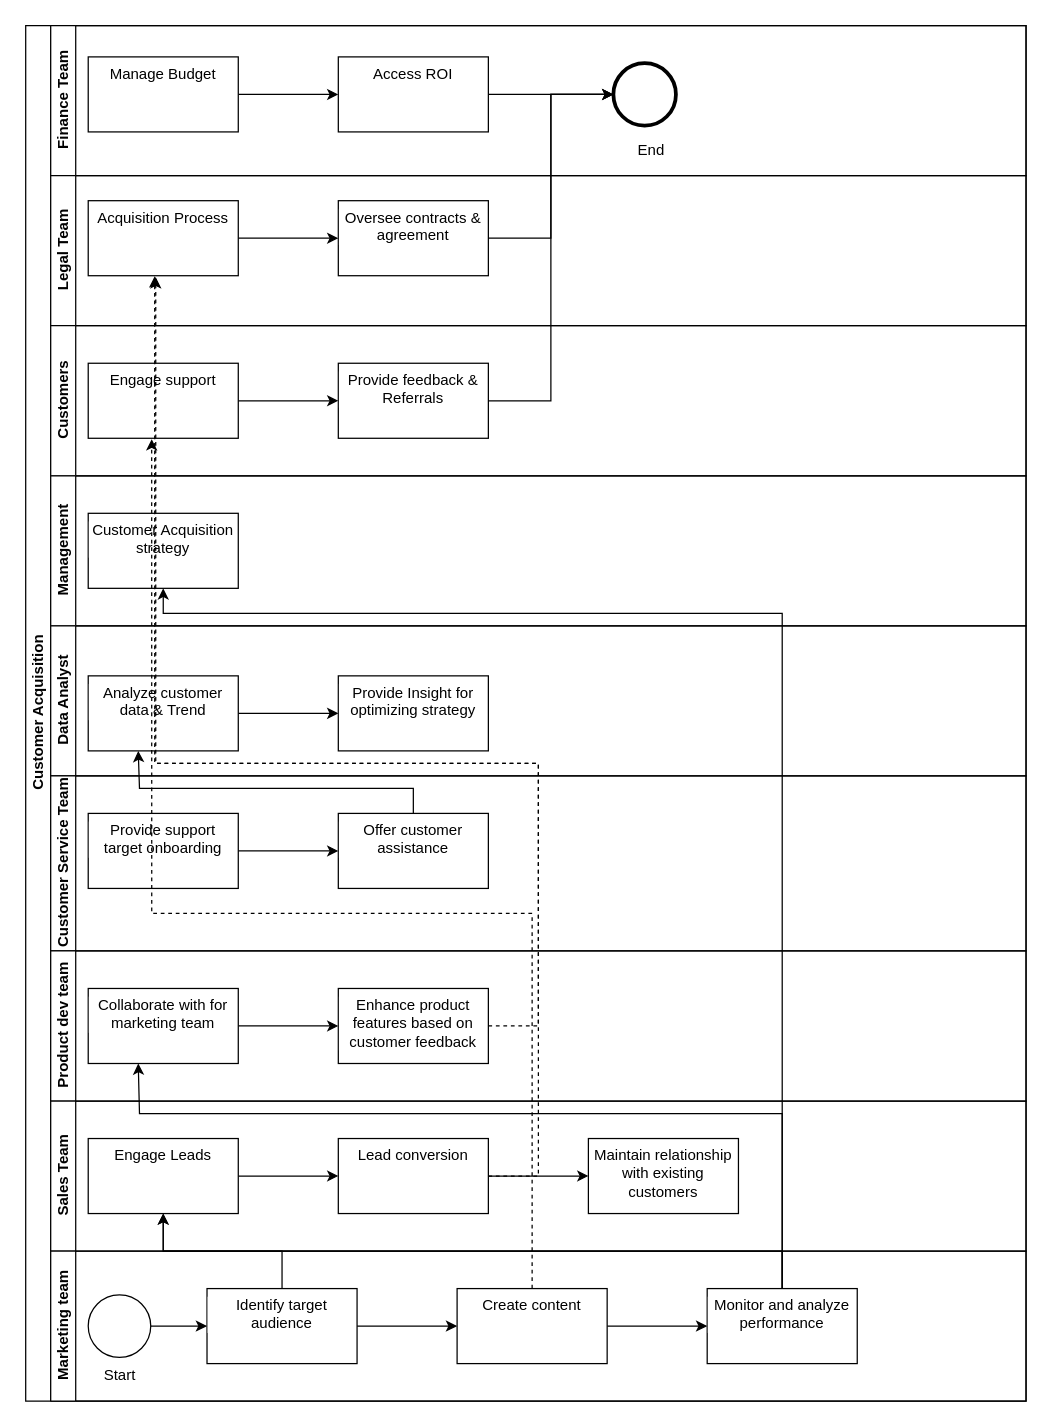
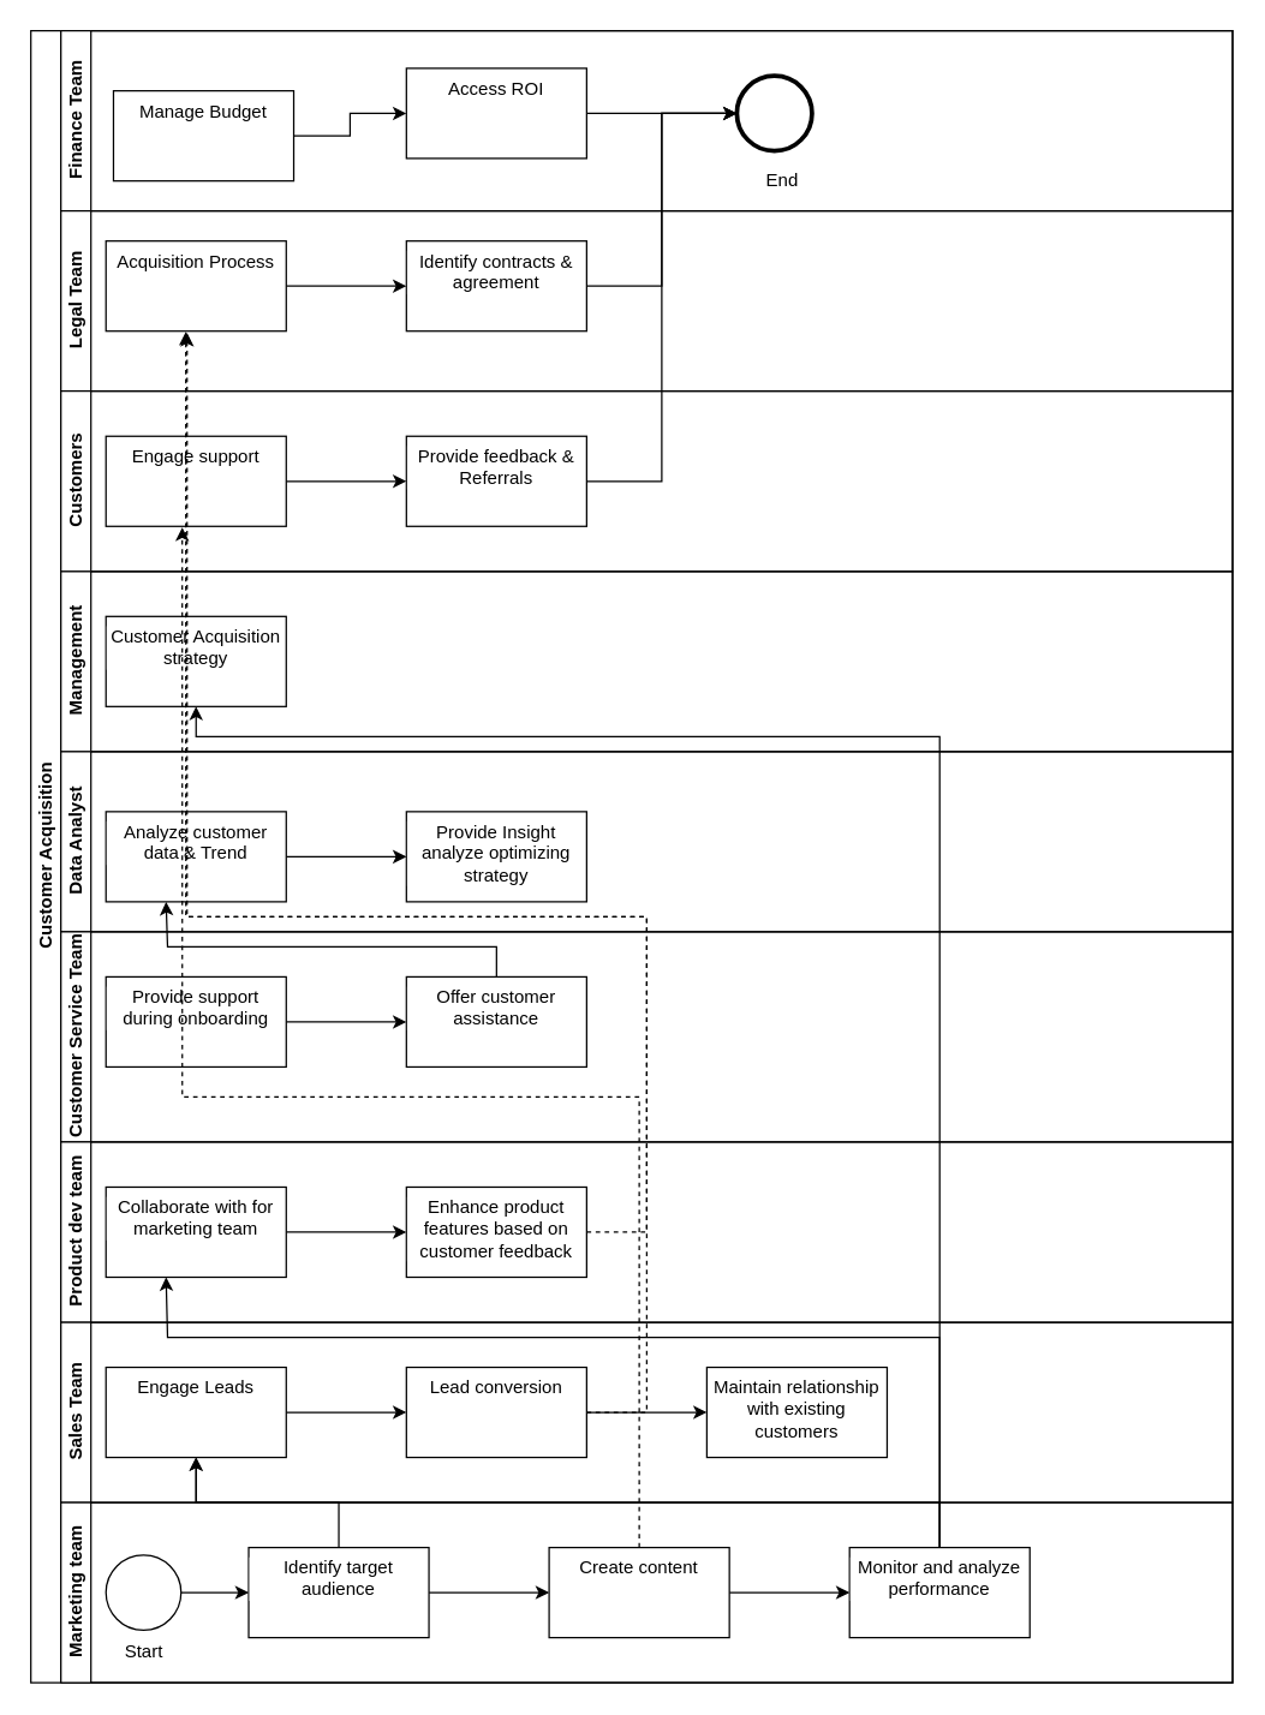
  <mxCell id="0" />
  <mxCell id="1" parent="0" />
  <mxCell id="2" value="Customer Acquisition" style="swimlane;html=1;childLayout=stackLayout;resizeParent=1;resizeParentMax=0;horizontal=0;startSize=20;horizontalStack=0;" parent="1" vertex="1"><mxGeometry x="20" y="20" width="800" height="1100" as="geometry" /></mxCell>
  <mxCell id="3" value="Finance Team" style="swimlane;html=1;startSize=20;horizontal=0;" parent="2" vertex="1"><mxGeometry x="20" width="780" height="120" as="geometry" /></mxCell>
  <mxCell id="4" value="" style="edgeStyle=orthogonalEdgeStyle;rounded=0;orthogonalLoop=1;jettySize=auto;html=1;" parent="3" source="5" target="7" edge="1"><mxGeometry relative="1" as="geometry" /></mxCell>
- <mxCell id="5" value="Manage Budget" style="whiteSpace=wrap;html=1;verticalAlign=top;labelBackgroundColor=#ffffff;" parent="3" vertex="1"><mxGeometry x="30" y="25" width="120" height="60" as="geometry" /></mxCell>
+ <mxCell id="5" value="Manage Budget" style="whiteSpace=wrap;html=1;verticalAlign=top;labelBackgroundColor=#ffffff;" parent="3" vertex="1"><mxGeometry x="35" y="40" width="120" height="60" as="geometry" /></mxCell>
  <mxCell id="6" style="edgeStyle=orthogonalEdgeStyle;rounded=0;orthogonalLoop=1;jettySize=auto;html=1;entryX=0;entryY=0.5;entryDx=0;entryDy=0;entryPerimeter=0;" parent="3" source="7" target="8" edge="1"><mxGeometry relative="1" as="geometry" /></mxCell>
  <mxCell id="7" value="Access ROI" style="whiteSpace=wrap;html=1;verticalAlign=top;labelBackgroundColor=#ffffff;" parent="3" vertex="1"><mxGeometry x="230" y="25" width="120" height="60" as="geometry" /></mxCell>
  <mxCell id="8" value="" style="points=[[0.145,0.145,0],[0.5,0,0],[0.855,0.145,0],[1,0.5,0],[0.855,0.855,0],[0.5,1,0],[0.145,0.855,0],[0,0.5,0]];shape=mxgraph.bpmn.event;html=1;verticalLabelPosition=bottom;labelBackgroundColor=#ffffff;verticalAlign=top;align=center;perimeter=ellipsePerimeter;outlineConnect=0;aspect=fixed;outline=end;symbol=terminate2;" parent="3" vertex="1"><mxGeometry x="450" y="30" width="50" height="50" as="geometry" /></mxCell>
  <mxCell id="9" value="End" style="text;html=1;align=center;verticalAlign=middle;resizable=0;points=[];autosize=1;strokeColor=none;fillColor=none;" parent="3" vertex="1"><mxGeometry x="460" y="85" width="40" height="30" as="geometry" /></mxCell>
  <mxCell id="10" value="Legal Team" style="swimlane;html=1;startSize=20;horizontal=0;" parent="2" vertex="1"><mxGeometry x="20" y="120" width="780" height="120" as="geometry" /></mxCell>
  <mxCell id="11" value="" style="edgeStyle=orthogonalEdgeStyle;rounded=0;orthogonalLoop=1;jettySize=auto;html=1;" parent="10" source="12" target="13" edge="1"><mxGeometry relative="1" as="geometry" /></mxCell>
  <mxCell id="12" value="Acquisition Process" style="whiteSpace=wrap;html=1;verticalAlign=top;labelBackgroundColor=#ffffff;" parent="10" vertex="1"><mxGeometry x="30" y="20" width="120" height="60" as="geometry" /></mxCell>
- <mxCell id="13" value="Oversee contracts &amp;amp; agreement" style="whiteSpace=wrap;html=1;verticalAlign=top;labelBackgroundColor=#ffffff;" parent="10" vertex="1"><mxGeometry x="230" y="20" width="120" height="60" as="geometry" /></mxCell>
+ <mxCell id="13" value="Identify contracts &amp;amp; agreement" style="whiteSpace=wrap;html=1;verticalAlign=top;labelBackgroundColor=#ffffff;" parent="10" vertex="1"><mxGeometry x="230" y="20" width="120" height="60" as="geometry" /></mxCell>
  <mxCell id="14" value="Customers" style="swimlane;html=1;startSize=20;horizontal=0;" parent="2" vertex="1"><mxGeometry x="20" y="240" width="780" height="120" as="geometry" /></mxCell>
  <mxCell id="15" value="" style="edgeStyle=orthogonalEdgeStyle;rounded=0;orthogonalLoop=1;jettySize=auto;html=1;" parent="14" source="16" target="17" edge="1"><mxGeometry relative="1" as="geometry" /></mxCell>
  <mxCell id="16" value="Engage support" style="whiteSpace=wrap;html=1;verticalAlign=top;labelBackgroundColor=#ffffff;" parent="14" vertex="1"><mxGeometry x="30" y="30" width="120" height="60" as="geometry" /></mxCell>
  <mxCell id="17" value="Provide feedback &amp;amp; Referrals" style="whiteSpace=wrap;html=1;verticalAlign=top;labelBackgroundColor=#ffffff;" parent="14" vertex="1"><mxGeometry x="230" y="30" width="120" height="60" as="geometry" /></mxCell>
  <mxCell id="18" value="Management" style="swimlane;html=1;startSize=20;horizontal=0;" parent="2" vertex="1"><mxGeometry x="20" y="360" width="780" height="120" as="geometry" /></mxCell>
  <mxCell id="19" value="Customer Acquisition strategy" style="whiteSpace=wrap;html=1;verticalAlign=top;labelBackgroundColor=#ffffff;" parent="18" vertex="1"><mxGeometry x="30" y="30" width="120" height="60" as="geometry" /></mxCell>
  <mxCell id="20" value="Data Analyst" style="swimlane;html=1;startSize=20;horizontal=0;" parent="2" vertex="1"><mxGeometry x="20" y="480" width="780" height="120" as="geometry" /></mxCell>
  <mxCell id="21" value="" style="edgeStyle=orthogonalEdgeStyle;rounded=0;orthogonalLoop=1;jettySize=auto;html=1;" parent="20" source="22" target="23" edge="1"><mxGeometry relative="1" as="geometry" /></mxCell>
  <mxCell id="22" value="Analyze customer data &amp;amp; Trend" style="whiteSpace=wrap;html=1;verticalAlign=top;labelBackgroundColor=#ffffff;" parent="20" vertex="1"><mxGeometry x="30" y="40" width="120" height="60" as="geometry" /></mxCell>
- <mxCell id="23" value="Provide Insight for optimizing strategy" style="whiteSpace=wrap;html=1;verticalAlign=top;labelBackgroundColor=#ffffff;" parent="20" vertex="1"><mxGeometry x="230" y="40" width="120" height="60" as="geometry" /></mxCell>
+ <mxCell id="23" value="Provide Insight analyze optimizing strategy" style="whiteSpace=wrap;html=1;verticalAlign=top;labelBackgroundColor=#ffffff;" parent="20" vertex="1"><mxGeometry x="230" y="40" width="120" height="60" as="geometry" /></mxCell>
  <mxCell id="24" value="Customer Service Team" style="swimlane;html=1;startSize=20;horizontal=0;" parent="2" vertex="1"><mxGeometry x="20" y="600" width="780" height="140" as="geometry" /></mxCell>
  <mxCell id="25" value="" style="edgeStyle=orthogonalEdgeStyle;rounded=0;orthogonalLoop=1;jettySize=auto;html=1;" parent="24" source="26" target="28" edge="1"><mxGeometry relative="1" as="geometry" /></mxCell>
- <mxCell id="26" value="Provide support target onboarding" style="whiteSpace=wrap;html=1;verticalAlign=top;labelBackgroundColor=#ffffff;" parent="24" vertex="1"><mxGeometry x="30" y="30" width="120" height="60" as="geometry" /></mxCell>
+ <mxCell id="26" value="Provide support during onboarding" style="whiteSpace=wrap;html=1;verticalAlign=top;labelBackgroundColor=#ffffff;" parent="24" vertex="1"><mxGeometry x="30" y="30" width="120" height="60" as="geometry" /></mxCell>
  <mxCell id="27" style="edgeStyle=orthogonalEdgeStyle;rounded=0;orthogonalLoop=1;jettySize=auto;html=1;" parent="24" source="28" edge="1"><mxGeometry relative="1" as="geometry"><mxPoint x="70" y="-20" as="targetPoint" /><Array as="points"><mxPoint x="290" y="10" /><mxPoint x="71" y="10" /></Array></mxGeometry></mxCell>
  <mxCell id="28" value="Offer customer assistance" style="whiteSpace=wrap;html=1;verticalAlign=top;labelBackgroundColor=#ffffff;" parent="24" vertex="1"><mxGeometry x="230" y="30" width="120" height="60" as="geometry" /></mxCell>
  <mxCell id="29" value="Product dev team" style="swimlane;html=1;startSize=20;horizontal=0;" parent="2" vertex="1"><mxGeometry x="20" y="740" width="780" height="120" as="geometry" /></mxCell>
  <mxCell id="30" value="" style="edgeStyle=orthogonalEdgeStyle;rounded=0;orthogonalLoop=1;jettySize=auto;html=1;" parent="29" source="31" target="32" edge="1"><mxGeometry relative="1" as="geometry" /></mxCell>
  <mxCell id="31" value="Collaborate with for marketing team" style="whiteSpace=wrap;html=1;verticalAlign=top;labelBackgroundColor=#ffffff;" parent="29" vertex="1"><mxGeometry x="30" y="30" width="120" height="60" as="geometry" /></mxCell>
  <mxCell id="32" value="Enhance product features based on customer feedback" style="whiteSpace=wrap;html=1;verticalAlign=top;labelBackgroundColor=#ffffff;" parent="29" vertex="1"><mxGeometry x="230" y="30" width="120" height="60" as="geometry" /></mxCell>
  <mxCell id="33" value="Sales Team" style="swimlane;html=1;startSize=20;horizontal=0;" parent="2" vertex="1"><mxGeometry x="20" y="860" width="780" height="120" as="geometry" /></mxCell>
  <mxCell id="34" value="" style="edgeStyle=orthogonalEdgeStyle;rounded=0;orthogonalLoop=1;jettySize=auto;html=1;" parent="33" source="35" target="37" edge="1"><mxGeometry relative="1" as="geometry" /></mxCell>
  <mxCell id="35" value="Engage Leads" style="whiteSpace=wrap;html=1;verticalAlign=top;labelBackgroundColor=#ffffff;" parent="33" vertex="1"><mxGeometry x="30" y="30" width="120" height="60" as="geometry" /></mxCell>
  <mxCell id="36" value="" style="edgeStyle=orthogonalEdgeStyle;rounded=0;orthogonalLoop=1;jettySize=auto;html=1;" parent="33" source="37" target="38" edge="1"><mxGeometry relative="1" as="geometry" /></mxCell>
  <mxCell id="37" value="Lead conversion" style="whiteSpace=wrap;html=1;verticalAlign=top;labelBackgroundColor=#ffffff;" parent="33" vertex="1"><mxGeometry x="230" y="30" width="120" height="60" as="geometry" /></mxCell>
  <mxCell id="38" value="Maintain relationship with existing customers" style="whiteSpace=wrap;html=1;verticalAlign=top;labelBackgroundColor=#ffffff;" parent="33" vertex="1"><mxGeometry x="430" y="30" width="120" height="60" as="geometry" /></mxCell>
  <mxCell id="39" value="Marketing team" style="swimlane;html=1;startSize=20;horizontal=0;" parent="2" vertex="1"><mxGeometry x="20" y="980" width="780" height="120" as="geometry" /></mxCell>
  <mxCell id="40" value="" style="edgeStyle=orthogonalEdgeStyle;rounded=0;orthogonalLoop=1;jettySize=auto;html=1;" parent="39" source="41" target="43" edge="1"><mxGeometry relative="1" as="geometry" /></mxCell>
  <mxCell id="41" value="" style="points=[[0.145,0.145,0],[0.5,0,0],[0.855,0.145,0],[1,0.5,0],[0.855,0.855,0],[0.5,1,0],[0.145,0.855,0],[0,0.5,0]];shape=mxgraph.bpmn.event;html=1;verticalLabelPosition=bottom;labelBackgroundColor=#ffffff;verticalAlign=top;align=center;perimeter=ellipsePerimeter;outlineConnect=0;aspect=fixed;outline=standard;symbol=general;" parent="39" vertex="1"><mxGeometry x="30" y="35" width="50" height="50" as="geometry" /></mxCell>
  <mxCell id="42" value="" style="edgeStyle=orthogonalEdgeStyle;rounded=0;orthogonalLoop=1;jettySize=auto;html=1;" parent="39" source="43" target="45" edge="1"><mxGeometry relative="1" as="geometry" /></mxCell>
  <mxCell id="43" value="Identify target audience" style="whiteSpace=wrap;html=1;verticalAlign=top;labelBackgroundColor=#ffffff;" parent="39" vertex="1"><mxGeometry x="125" y="30" width="120" height="60" as="geometry" /></mxCell>
  <mxCell id="44" value="" style="edgeStyle=orthogonalEdgeStyle;rounded=0;orthogonalLoop=1;jettySize=auto;html=1;" parent="39" source="45" target="47" edge="1"><mxGeometry relative="1" as="geometry" /></mxCell>
  <mxCell id="45" value="Create content" style="whiteSpace=wrap;html=1;verticalAlign=top;labelBackgroundColor=#ffffff;" parent="39" vertex="1"><mxGeometry x="325" y="30" width="120" height="60" as="geometry" /></mxCell>
  <mxCell id="46" style="edgeStyle=orthogonalEdgeStyle;rounded=0;orthogonalLoop=1;jettySize=auto;html=1;" parent="39" source="47" edge="1"><mxGeometry relative="1" as="geometry"><mxPoint x="70" y="-150" as="targetPoint" /><Array as="points"><mxPoint x="585" y="-110" /><mxPoint x="71" y="-110" /></Array></mxGeometry></mxCell>
  <mxCell id="47" value="Monitor and analyze performance" style="whiteSpace=wrap;html=1;verticalAlign=top;labelBackgroundColor=#ffffff;" parent="39" vertex="1"><mxGeometry x="525" y="30" width="120" height="60" as="geometry" /></mxCell>
  <mxCell id="48" value="Start" style="text;html=1;align=center;verticalAlign=middle;resizable=0;points=[];autosize=1;strokeColor=none;fillColor=none;" parent="39" vertex="1"><mxGeometry x="30" y="85" width="50" height="30" as="geometry" /></mxCell>
  <mxCell id="49" value="" style="edgeStyle=orthogonalEdgeStyle;rounded=0;orthogonalLoop=1;jettySize=auto;html=1;" parent="2" source="43" target="35" edge="1"><mxGeometry relative="1" as="geometry" /></mxCell>
  <mxCell id="50" style="edgeStyle=orthogonalEdgeStyle;rounded=0;orthogonalLoop=1;jettySize=auto;html=1;entryX=0.5;entryY=1;entryDx=0;entryDy=0;" parent="2" source="47" target="35" edge="1"><mxGeometry relative="1" as="geometry"><Array as="points"><mxPoint x="605" y="980" /><mxPoint x="110" y="980" /></Array></mxGeometry></mxCell>
  <mxCell id="51" style="edgeStyle=orthogonalEdgeStyle;rounded=0;orthogonalLoop=1;jettySize=auto;html=1;entryX=0.5;entryY=1;entryDx=0;entryDy=0;" parent="2" source="47" target="19" edge="1"><mxGeometry relative="1" as="geometry"><Array as="points"><mxPoint x="605" y="470" /><mxPoint x="110" y="470" /></Array></mxGeometry></mxCell>
  <mxCell id="52" style="edgeStyle=orthogonalEdgeStyle;rounded=0;orthogonalLoop=1;jettySize=auto;html=1;entryX=0.423;entryY=1.013;entryDx=0;entryDy=0;entryPerimeter=0;dashed=1;" parent="2" source="45" target="16" edge="1"><mxGeometry relative="1" as="geometry"><Array as="points"><mxPoint x="405" y="710" /><mxPoint x="101" y="710" /></Array></mxGeometry></mxCell>
  <mxCell id="53" style="edgeStyle=orthogonalEdgeStyle;rounded=0;orthogonalLoop=1;jettySize=auto;html=1;entryX=0.45;entryY=1.02;entryDx=0;entryDy=0;entryPerimeter=0;dashed=1;" parent="2" source="32" target="12" edge="1"><mxGeometry relative="1" as="geometry"><Array as="points"><mxPoint x="410" y="800" /><mxPoint x="410" y="590" /><mxPoint x="104" y="590" /></Array></mxGeometry></mxCell>
  <mxCell id="54" style="edgeStyle=orthogonalEdgeStyle;rounded=0;orthogonalLoop=1;jettySize=auto;html=1;entryX=0.443;entryY=1.007;entryDx=0;entryDy=0;entryPerimeter=0;dashed=1;" parent="2" source="37" target="12" edge="1"><mxGeometry relative="1" as="geometry"><Array as="points"><mxPoint x="410" y="920" /><mxPoint x="410" y="590" /><mxPoint x="103" y="590" /></Array></mxGeometry></mxCell>
  <mxCell id="55" style="edgeStyle=orthogonalEdgeStyle;rounded=0;orthogonalLoop=1;jettySize=auto;html=1;entryX=0;entryY=0.5;entryDx=0;entryDy=0;entryPerimeter=0;" parent="2" source="13" target="8" edge="1"><mxGeometry relative="1" as="geometry" /></mxCell>
  <mxCell id="56" style="edgeStyle=orthogonalEdgeStyle;rounded=0;orthogonalLoop=1;jettySize=auto;html=1;entryX=0;entryY=0.5;entryDx=0;entryDy=0;entryPerimeter=0;" parent="2" source="17" target="8" edge="1"><mxGeometry relative="1" as="geometry" /></mxCell>
